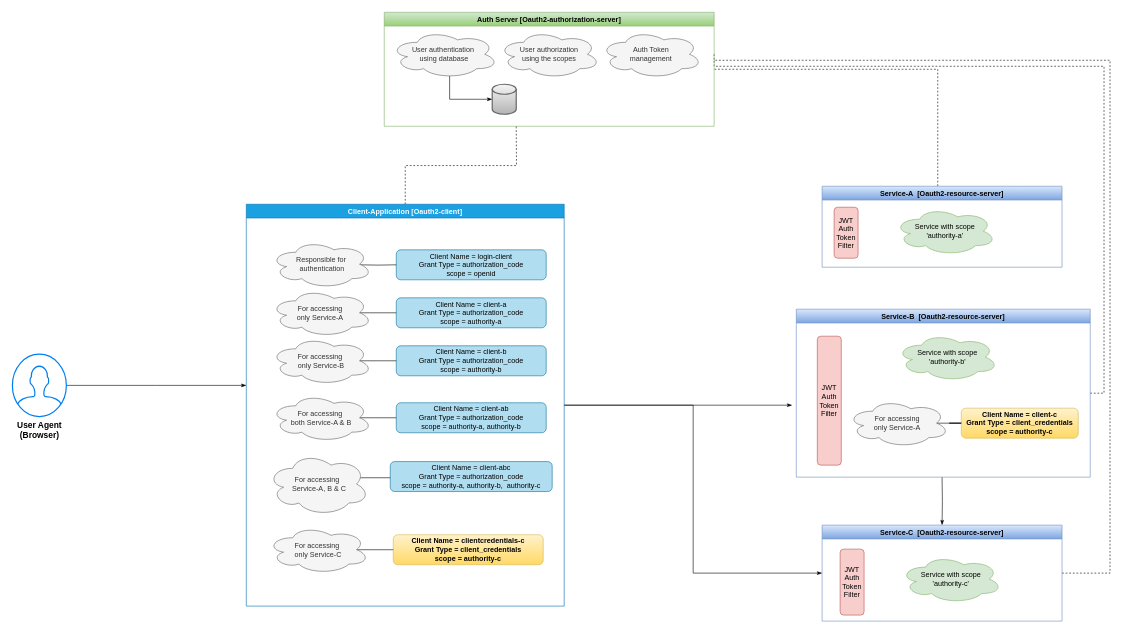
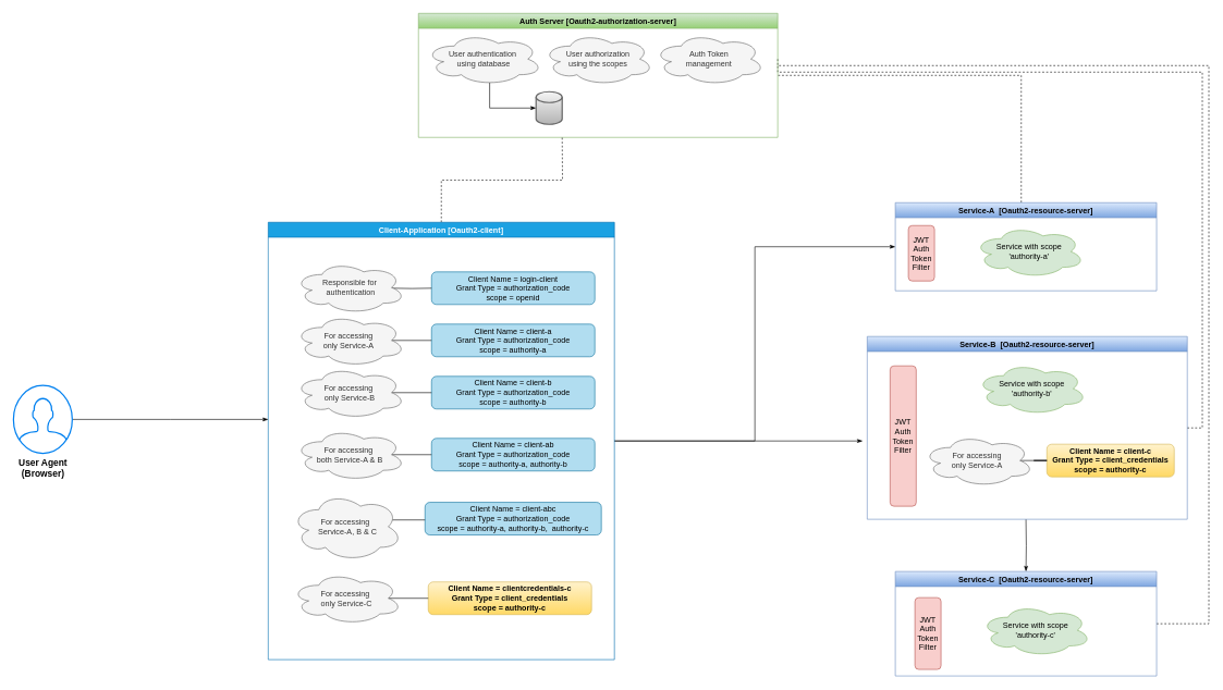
  <mxCell id="0" />
  <mxCell id="1" parent="0" />
  <mxCell id="2" style="edgeStyle=orthogonalEdgeStyle;rounded=0;orthogonalLoop=1;jettySize=auto;html=1;dashed=1;fontSize=14;endArrow=none;endFill=0;entryX=1;entryY=0.5;entryDx=0;entryDy=0;exitX=0.482;exitY=-0.002;exitDx=0;exitDy=0;exitPerimeter=0;" edge="1" parent="1" source="3" target="18"><mxGeometry relative="1" as="geometry"><mxPoint x="1500" y="90" as="targetPoint" /></mxGeometry></mxCell>
  <mxCell id="3" value="Service-A  [Oauth2-resource-server]" style="swimlane;fillColor=#dae8fc;gradientColor=#7ea6e0;strokeColor=#6c8ebf;" vertex="1" parent="1"><mxGeometry x="1370" y="310" width="400" height="135" as="geometry" /></mxCell>
  <mxCell id="4" value="Service with scope&lt;br&gt;'authority-a'" style="ellipse;shape=cloud;whiteSpace=wrap;html=1;fillColor=#d5e8d4;strokeColor=#82b366;" vertex="1" parent="3"><mxGeometry x="120" y="35" width="170" height="80" as="geometry" /></mxCell>
  <mxCell id="5" value="JWT&lt;br&gt;Auth Token&lt;br&gt;Filter&lt;br&gt;" style="rounded=1;whiteSpace=wrap;html=1;fillColor=#f8cecc;strokeColor=#b85450;" vertex="1" parent="3"><mxGeometry x="20" y="35" width="40" height="85" as="geometry" /></mxCell>
  <mxCell id="6" style="edgeStyle=orthogonalEdgeStyle;rounded=0;orthogonalLoop=1;jettySize=auto;html=1;entryX=0.5;entryY=0;entryDx=0;entryDy=0;endArrow=classicThin;endFill=1;" edge="1" parent="1" target="15"><mxGeometry relative="1" as="geometry"><mxPoint x="1570" y="795" as="sourcePoint" /></mxGeometry></mxCell>
  <mxCell id="7" style="edgeStyle=orthogonalEdgeStyle;rounded=0;orthogonalLoop=1;jettySize=auto;html=1;dashed=1;fontSize=14;endArrow=none;endFill=0;" edge="1" parent="1" source="8"><mxGeometry relative="1" as="geometry"><mxPoint x="1190" y="100" as="targetPoint" /><Array as="points"><mxPoint x="1840" y="655" /><mxPoint x="1840" y="110" /><mxPoint x="1190" y="110" /></Array></mxGeometry></mxCell>
  <mxCell id="8" value="Service-B  [Oauth2-resource-server]" style="swimlane;fillColor=#dae8fc;gradientColor=#7ea6e0;strokeColor=#6c8ebf;" vertex="1" parent="1"><mxGeometry x="1327" y="515" width="490" height="280" as="geometry" /></mxCell>
  <mxCell id="9" value="Service with scope&lt;br&gt;'authority-b'" style="ellipse;shape=cloud;whiteSpace=wrap;html=1;fillColor=#d5e8d4;strokeColor=#82b366;" vertex="1" parent="8"><mxGeometry x="166.5" y="40" width="170" height="80" as="geometry" /></mxCell>
  <mxCell id="10" value="JWT&lt;br&gt;Auth Token&lt;br&gt;Filter&lt;br&gt;" style="rounded=1;whiteSpace=wrap;html=1;fillColor=#f8cecc;strokeColor=#b85450;" vertex="1" parent="8"><mxGeometry x="35" y="45" width="40" height="215" as="geometry" /></mxCell>
  <mxCell id="11" value="Client Name = client-c&lt;br&gt;Grant Type = client_credentials&lt;br&gt;scope = authority-c" style="rounded=1;whiteSpace=wrap;html=1;fillColor=#fff2cc;strokeColor=#d6b656;fontStyle=1;gradientColor=#ffd966;" vertex="1" parent="8"><mxGeometry x="275" y="165" width="195" height="50" as="geometry" /></mxCell>
  <mxCell id="12" style="edgeStyle=orthogonalEdgeStyle;rounded=0;orthogonalLoop=1;jettySize=auto;html=1;entryX=0;entryY=0.5;entryDx=0;entryDy=0;endArrow=none;endFill=0;exitX=0.875;exitY=0.5;exitDx=0;exitDy=0;exitPerimeter=0;" edge="1" parent="8" source="13" target="11"><mxGeometry relative="1" as="geometry" /></mxCell>
  <mxCell id="13" value="For accessing&amp;nbsp;&lt;br&gt;only Service-A&amp;nbsp;" style="ellipse;shape=cloud;whiteSpace=wrap;html=1;fillColor=#f5f5f5;fontColor=#333333;strokeColor=#666666;" vertex="1" parent="8"><mxGeometry x="85" y="150" width="170" height="80" as="geometry" /></mxCell>
  <mxCell id="14" style="edgeStyle=orthogonalEdgeStyle;rounded=0;orthogonalLoop=1;jettySize=auto;html=1;dashed=1;fontSize=14;endArrow=none;endFill=0;" edge="1" parent="1" source="15"><mxGeometry relative="1" as="geometry"><mxPoint x="1190" y="87.778" as="targetPoint" /><Array as="points"><mxPoint x="1850" y="955" /><mxPoint x="1850" y="100" /><mxPoint x="1190" y="100" /></Array></mxGeometry></mxCell>
  <mxCell id="15" value="Service-C  [Oauth2-resource-server]" style="swimlane;fillColor=#dae8fc;gradientColor=#7ea6e0;strokeColor=#6c8ebf;" vertex="1" parent="1"><mxGeometry x="1370" y="875" width="400" height="160" as="geometry" /></mxCell>
  <mxCell id="16" value="Service with scope&lt;br&gt;'authority-c'" style="ellipse;shape=cloud;whiteSpace=wrap;html=1;fillColor=#d5e8d4;strokeColor=#82b366;" vertex="1" parent="15"><mxGeometry x="130" y="50" width="170" height="80" as="geometry" /></mxCell>
  <mxCell id="17" value="JWT&lt;br&gt;Auth Token&lt;br&gt;Filter&lt;br&gt;" style="rounded=1;whiteSpace=wrap;html=1;fillColor=#f8cecc;strokeColor=#b85450;" vertex="1" parent="15"><mxGeometry x="30" y="40" width="40" height="110" as="geometry" /></mxCell>
  <mxCell id="18" value="Auth Server [Oauth2-authorization-server]" style="swimlane;startSize=23;fillColor=#d5e8d4;gradientColor=#97d077;strokeColor=#82b366;fontStyle=1;rounded=0;" vertex="1" parent="1"><mxGeometry x="640" y="20" width="550" height="190" as="geometry" /></mxCell>
  <mxCell id="19" style="edgeStyle=orthogonalEdgeStyle;rounded=0;orthogonalLoop=1;jettySize=auto;html=1;exitX=0.55;exitY=0.95;exitDx=0;exitDy=0;exitPerimeter=0;entryX=0;entryY=0.5;entryDx=0;entryDy=0;entryPerimeter=0;fontSize=14;endArrow=classicThin;endFill=1;" edge="1" parent="18" source="20" target="23"><mxGeometry relative="1" as="geometry" /></mxCell>
  <mxCell id="20" value="User authentication&amp;nbsp;&lt;br&gt;using database&lt;br&gt;" style="ellipse;shape=cloud;whiteSpace=wrap;html=1;fillColor=#f5f5f5;fontColor=#333333;strokeColor=#666666;" vertex="1" parent="18"><mxGeometry x="10" y="30" width="180" height="80" as="geometry" /></mxCell>
  <mxCell id="21" value="User authorization&lt;br&gt;using the scopes" style="ellipse;shape=cloud;whiteSpace=wrap;html=1;fillColor=#f5f5f5;fontColor=#333333;strokeColor=#666666;" vertex="1" parent="18"><mxGeometry x="190" y="30" width="170" height="80" as="geometry" /></mxCell>
  <mxCell id="22" value="Auth Token &lt;br&gt;management" style="ellipse;shape=cloud;whiteSpace=wrap;html=1;fillColor=#f5f5f5;fontColor=#333333;strokeColor=#666666;" vertex="1" parent="18"><mxGeometry x="360" y="30" width="170" height="80" as="geometry" /></mxCell>
  <mxCell id="23" value="" style="strokeWidth=2;html=1;shape=mxgraph.flowchart.database;whiteSpace=wrap;fontSize=14;fillColor=#f5f5f5;gradientColor=#b3b3b3;strokeColor=#666666;" vertex="1" parent="18"><mxGeometry x="180" y="120" width="40" height="50" as="geometry" /></mxCell>
+ <mxCell id="24" style="edgeStyle=orthogonalEdgeStyle;rounded=0;orthogonalLoop=1;jettySize=auto;html=1;entryX=0;entryY=0.5;entryDx=0;entryDy=0;endArrow=classicThin;endFill=1;" edge="1" parent="1" source="28" target="3"><mxGeometry relative="1" as="geometry" /></mxCell>
  <mxCell id="25" style="edgeStyle=orthogonalEdgeStyle;rounded=0;orthogonalLoop=1;jettySize=auto;html=1;endArrow=classicThin;endFill=1;" edge="1" parent="1" source="28"><mxGeometry relative="1" as="geometry"><mxPoint x="1320" y="675" as="targetPoint" /></mxGeometry></mxCell>
- <mxCell id="26" style="edgeStyle=orthogonalEdgeStyle;rounded=0;orthogonalLoop=1;jettySize=auto;html=1;entryX=0;entryY=0.5;entryDx=0;entryDy=0;endArrow=classicThin;endFill=1;" edge="1" parent="1" source="28" target="15"><mxGeometry relative="1" as="geometry" /></mxCell>
  <mxCell id="27" style="edgeStyle=orthogonalEdgeStyle;rounded=0;orthogonalLoop=1;jettySize=auto;html=1;fontSize=14;endArrow=none;endFill=0;dashed=1;" edge="1" parent="1" source="28"><mxGeometry relative="1" as="geometry"><mxPoint x="860" y="210" as="targetPoint" /></mxGeometry></mxCell>
  <mxCell id="28" value="Client-Application [Oauth2-client]" style="swimlane;startSize=23;fillColor=#1ba1e2;strokeColor=#006EAF;fontColor=#ffffff;" vertex="1" parent="1"><mxGeometry x="410" y="340" width="530" height="670" as="geometry" /></mxCell>
  <mxCell id="29" value="Client Name = login-client&lt;br&gt;Grant Type = authorization_code&lt;br&gt;scope = openid" style="rounded=1;whiteSpace=wrap;html=1;fillColor=#b1ddf0;strokeColor=#10739e;" vertex="1" parent="28"><mxGeometry x="250" y="76" width="250" height="50" as="geometry" /></mxCell>
  <mxCell id="30" style="edgeStyle=orthogonalEdgeStyle;rounded=0;orthogonalLoop=1;jettySize=auto;html=1;entryX=0;entryY=0.5;entryDx=0;entryDy=0;endArrow=none;endFill=0;exitX=0.875;exitY=0.5;exitDx=0;exitDy=0;exitPerimeter=0;" edge="1" parent="28" target="29"><mxGeometry relative="1" as="geometry"><mxPoint x="188.75" y="101.0" as="sourcePoint" /></mxGeometry></mxCell>
  <mxCell id="31" value="Responsible for&lt;br&gt;&amp;nbsp;authentication" style="ellipse;shape=cloud;whiteSpace=wrap;html=1;fillColor=#f5f5f5;fontColor=#333333;strokeColor=#666666;" vertex="1" parent="28"><mxGeometry x="40" y="60" width="170" height="80" as="geometry" /></mxCell>
  <mxCell id="32" value="Client Name = client-a&lt;br&gt;Grant Type = authorization_code&lt;br&gt;scope = authority-a" style="rounded=1;whiteSpace=wrap;html=1;fillColor=#b1ddf0;strokeColor=#10739e;" vertex="1" parent="28"><mxGeometry x="250" y="156" width="250" height="50" as="geometry" /></mxCell>
  <mxCell id="33" style="edgeStyle=orthogonalEdgeStyle;rounded=0;orthogonalLoop=1;jettySize=auto;html=1;entryX=0;entryY=0.5;entryDx=0;entryDy=0;endArrow=none;endFill=0;exitX=0.875;exitY=0.5;exitDx=0;exitDy=0;exitPerimeter=0;" edge="1" parent="28" source="34" target="32"><mxGeometry relative="1" as="geometry" /></mxCell>
  <mxCell id="34" value="For accessing&amp;nbsp;&lt;br&gt;only Service-A&amp;nbsp;" style="ellipse;shape=cloud;whiteSpace=wrap;html=1;fillColor=#f5f5f5;fontColor=#333333;strokeColor=#666666;" vertex="1" parent="28"><mxGeometry x="40" y="141" width="170" height="80" as="geometry" /></mxCell>
  <mxCell id="35" value="Client Name = client-b&lt;br&gt;Grant Type = authorization_code&lt;br&gt;scope = authority-b" style="rounded=1;whiteSpace=wrap;html=1;fillColor=#b1ddf0;strokeColor=#10739e;" vertex="1" parent="28"><mxGeometry x="250" y="236" width="250" height="50" as="geometry" /></mxCell>
  <mxCell id="36" style="edgeStyle=orthogonalEdgeStyle;rounded=0;orthogonalLoop=1;jettySize=auto;html=1;entryX=0;entryY=0.5;entryDx=0;entryDy=0;endArrow=none;endFill=0;exitX=0.875;exitY=0.5;exitDx=0;exitDy=0;exitPerimeter=0;" edge="1" parent="28" source="37" target="35"><mxGeometry relative="1" as="geometry" /></mxCell>
  <mxCell id="37" value="For accessing&amp;nbsp;&lt;br&gt;only Service-B" style="ellipse;shape=cloud;whiteSpace=wrap;html=1;fillColor=#f5f5f5;fontColor=#333333;strokeColor=#666666;" vertex="1" parent="28"><mxGeometry x="40" y="221" width="170" height="80" as="geometry" /></mxCell>
  <mxCell id="38" value="Client Name = client-ab&lt;br&gt;Grant Type = authorization_code&lt;br&gt;scope = authority-a, authority-b" style="rounded=1;whiteSpace=wrap;html=1;fillColor=#b1ddf0;strokeColor=#10739e;" vertex="1" parent="28"><mxGeometry x="250" y="331" width="250" height="50" as="geometry" /></mxCell>
  <mxCell id="39" style="edgeStyle=orthogonalEdgeStyle;rounded=0;orthogonalLoop=1;jettySize=auto;html=1;entryX=0;entryY=0.5;entryDx=0;entryDy=0;endArrow=none;endFill=0;exitX=0.875;exitY=0.5;exitDx=0;exitDy=0;exitPerimeter=0;" edge="1" parent="28" source="40" target="38"><mxGeometry relative="1" as="geometry" /></mxCell>
  <mxCell id="40" value="For accessing&amp;nbsp;&lt;br&gt;both Service-A &amp;amp; B" style="ellipse;shape=cloud;whiteSpace=wrap;html=1;fillColor=#f5f5f5;fontColor=#333333;strokeColor=#666666;" vertex="1" parent="28"><mxGeometry x="40" y="316" width="170" height="80" as="geometry" /></mxCell>
  <mxCell id="41" value="Client Name = client-abc&lt;br&gt;Grant Type = authorization_code&lt;br&gt;scope = authority-a, authority-b,&amp;nbsp; authority-c" style="rounded=1;whiteSpace=wrap;html=1;fillColor=#b1ddf0;strokeColor=#10739e;" vertex="1" parent="28"><mxGeometry x="240" y="429" width="270" height="50" as="geometry" /></mxCell>
  <mxCell id="42" style="edgeStyle=orthogonalEdgeStyle;rounded=0;orthogonalLoop=1;jettySize=auto;html=1;endArrow=none;endFill=0;exitX=0.875;exitY=0.5;exitDx=0;exitDy=0;exitPerimeter=0;" edge="1" parent="28"><mxGeometry relative="1" as="geometry"><mxPoint x="190" y="456" as="sourcePoint" /><mxPoint x="240" y="456" as="targetPoint" /></mxGeometry></mxCell>
  <mxCell id="43" value="For accessing&amp;nbsp;&lt;br&gt;&amp;nbsp;Service-A, B &amp;amp; C" style="ellipse;shape=cloud;whiteSpace=wrap;html=1;fillColor=#f5f5f5;fontColor=#333333;strokeColor=#666666;" vertex="1" parent="28"><mxGeometry x="35" y="414" width="170" height="105" as="geometry" /></mxCell>
  <mxCell id="44" value="&lt;b&gt;Client Name = clientcredentials-c&lt;br&gt;Grant Type = client_credentials&lt;br&gt;scope = authority-c&lt;/b&gt;" style="rounded=1;whiteSpace=wrap;html=1;fillColor=#fff2cc;strokeColor=#d6b656;gradientColor=#ffd966;" vertex="1" parent="28"><mxGeometry x="245" y="551" width="250" height="50" as="geometry" /></mxCell>
  <mxCell id="45" style="edgeStyle=orthogonalEdgeStyle;rounded=0;orthogonalLoop=1;jettySize=auto;html=1;entryX=0;entryY=0.5;entryDx=0;entryDy=0;endArrow=none;endFill=0;exitX=0.875;exitY=0.5;exitDx=0;exitDy=0;exitPerimeter=0;" edge="1" parent="28" source="46" target="44"><mxGeometry relative="1" as="geometry" /></mxCell>
  <mxCell id="46" value="For accessing&amp;nbsp;&lt;br&gt;only Service-C" style="ellipse;shape=cloud;whiteSpace=wrap;html=1;fillColor=#f5f5f5;fontColor=#333333;strokeColor=#666666;" vertex="1" parent="28"><mxGeometry x="35" y="536" width="170" height="80" as="geometry" /></mxCell>
  <mxCell id="47" style="edgeStyle=orthogonalEdgeStyle;rounded=0;orthogonalLoop=1;jettySize=auto;html=1;fontSize=14;endArrow=classicThin;endFill=1;" edge="1" parent="1" source="48"><mxGeometry relative="1" as="geometry"><mxPoint x="410" y="642" as="targetPoint" /></mxGeometry></mxCell>
  <mxCell id="48" value="&lt;b style=&quot;font-size: 14px&quot;&gt;User Agent &lt;br&gt;(Browser)&lt;/b&gt;" style="html=1;verticalLabelPosition=bottom;align=center;labelBackgroundColor=#ffffff;verticalAlign=top;strokeWidth=2;strokeColor=#0080F0;shadow=0;dashed=0;shape=mxgraph.ios7.icons.user;" vertex="1" parent="1"><mxGeometry x="20" y="590" width="90" height="104" as="geometry" /></mxCell>
